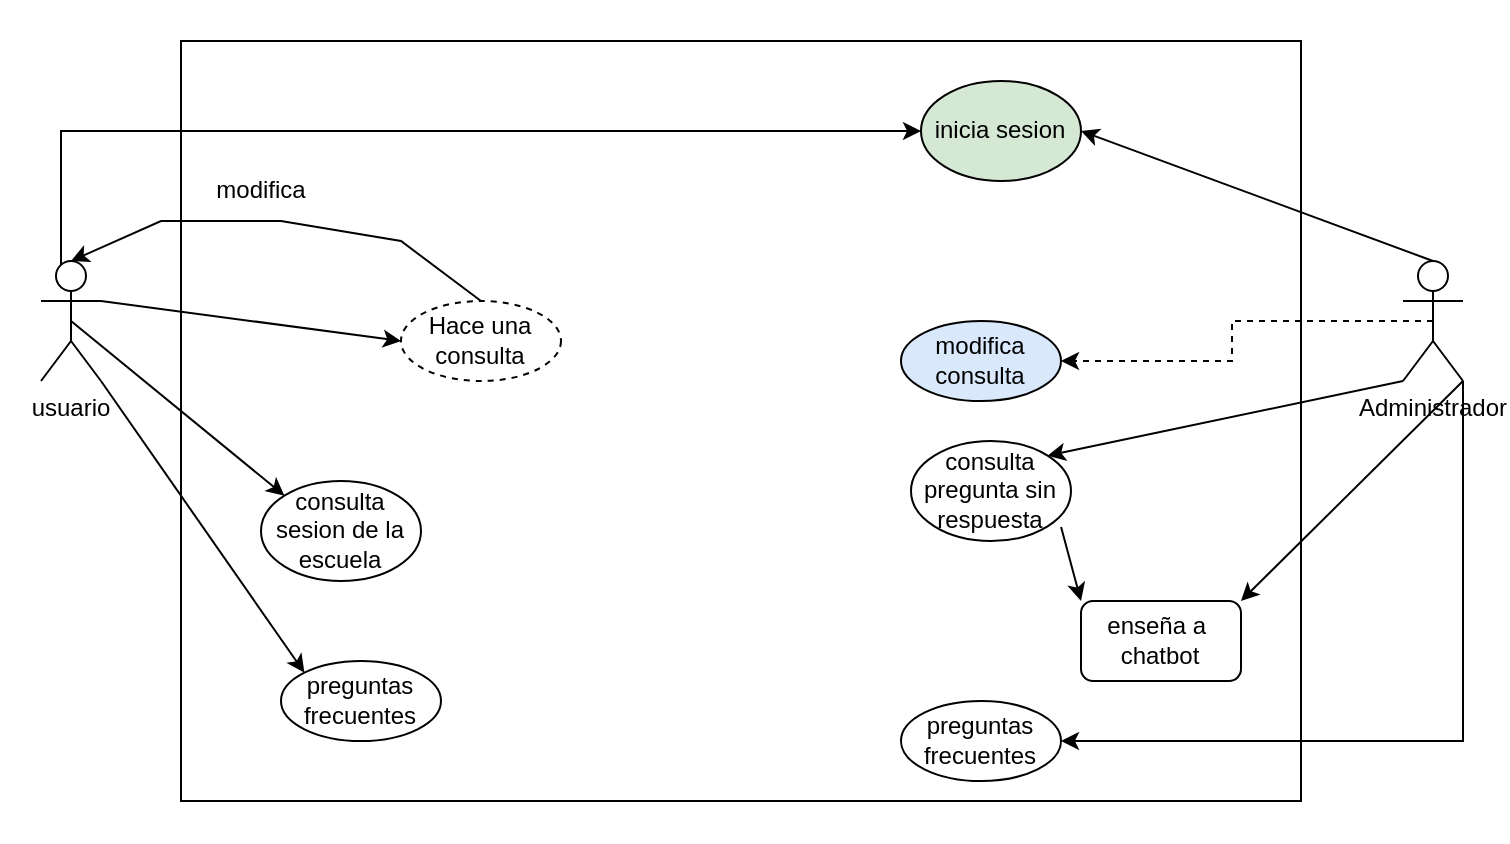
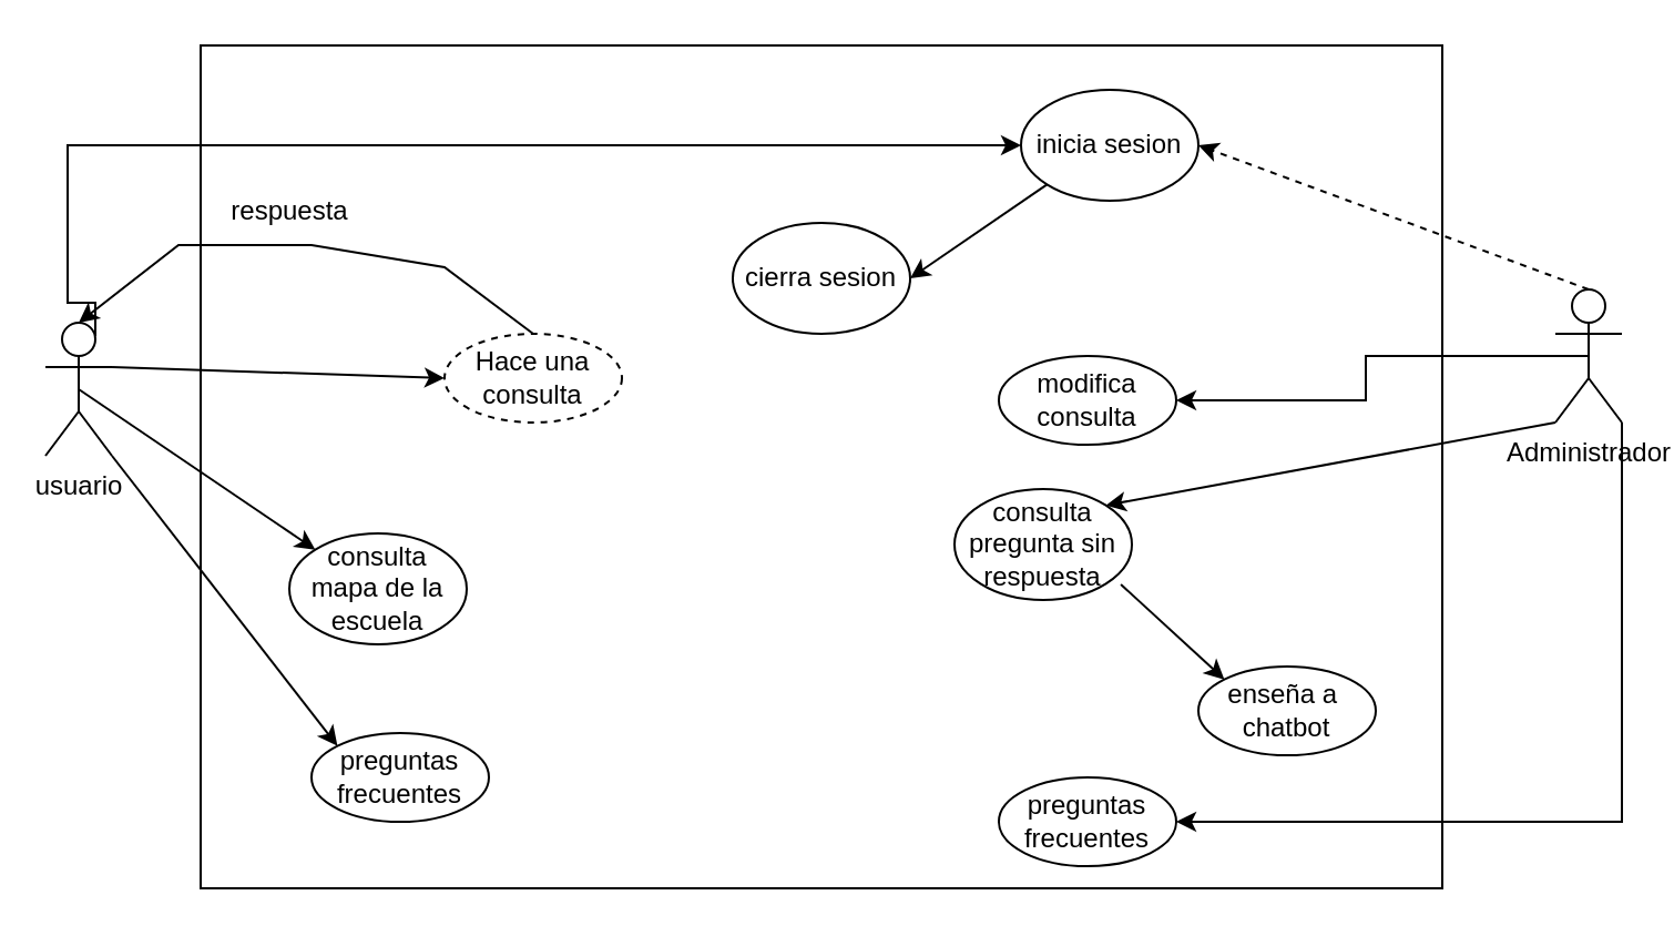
  <mxCell id="0" />
  <mxCell id="1" parent="0" />
  <mxCell id="2" value="" style="rounded=0;whiteSpace=wrap;html=1;" vertex="1" parent="1"><mxGeometry x="90" y="20" width="560" height="380" as="geometry" /></mxCell>
- <mxCell id="3" value="inicia sesion" style="ellipse;whiteSpace=wrap;html=1;fillColor=#d5e8d4;" vertex="1" parent="1"><mxGeometry x="460" y="40" width="80" height="50" as="geometry" /></mxCell>
+ <mxCell id="3" value="inicia sesion" style="ellipse;whiteSpace=wrap;html=1;" vertex="1" parent="1"><mxGeometry x="460" y="40" width="80" height="50" as="geometry" /></mxCell>
  <mxCell id="4" value="Hace una consulta" style="ellipse;whiteSpace=wrap;html=1;dashed=1;" vertex="1" parent="1"><mxGeometry x="200" y="150" width="80" height="40" as="geometry" /></mxCell>
  <mxCell id="5" style="edgeStyle=orthogonalEdgeStyle;rounded=0;orthogonalLoop=1;jettySize=auto;html=1;exitX=0.75;exitY=0.1;exitDx=0;exitDy=0;exitPerimeter=0;entryX=0;entryY=0.5;entryDx=0;entryDy=0;" edge="1" parent="1" source="6" target="3"><mxGeometry relative="1" as="geometry"><Array as="points"><mxPoint x="30" y="136" /><mxPoint x="30" y="65" /></Array></mxGeometry></mxCell>
- <mxCell id="6" value="usuario" style="shape=umlActor;verticalLabelPosition=bottom;verticalAlign=top;html=1;outlineConnect=0;" vertex="1" parent="1"><mxGeometry x="20" y="130" width="30" height="60" as="geometry" /></mxCell>
+ <mxCell id="6" value="usuario" style="shape=umlActor;verticalLabelPosition=bottom;verticalAlign=top;html=1;outlineConnect=0;" vertex="1" parent="1"><mxGeometry x="20" y="145" width="30" height="60" as="geometry" /></mxCell>
  <mxCell id="7" style="edgeStyle=orthogonalEdgeStyle;rounded=0;orthogonalLoop=1;jettySize=auto;html=1;exitX=1;exitY=1;exitDx=0;exitDy=0;exitPerimeter=0;entryX=1;entryY=0.5;entryDx=0;entryDy=0;" edge="1" parent="1" source="9" target="24"><mxGeometry relative="1" as="geometry" /></mxCell>
- <mxCell id="8" style="edgeStyle=orthogonalEdgeStyle;rounded=0;orthogonalLoop=1;jettySize=auto;html=1;exitX=0.5;exitY=0.5;exitDx=0;exitDy=0;exitPerimeter=0;dashed=1;" edge="1" parent="1" source="9" target="23"><mxGeometry relative="1" as="geometry" /></mxCell>
+ <mxCell id="8" style="edgeStyle=orthogonalEdgeStyle;rounded=0;orthogonalLoop=1;jettySize=auto;html=1;exitX=0.5;exitY=0.5;exitDx=0;exitDy=0;exitPerimeter=0;" edge="1" parent="1" source="9" target="23"><mxGeometry relative="1" as="geometry" /></mxCell>
  <mxCell id="9" value="Administrador" style="shape=umlActor;verticalLabelPosition=bottom;verticalAlign=top;html=1;outlineConnect=0;" vertex="1" parent="1"><mxGeometry x="701" y="130" width="30" height="60" as="geometry" /></mxCell>
- <mxCell id="10" value="consulta sesion de la escuela" style="ellipse;whiteSpace=wrap;html=1;" vertex="1" parent="1"><mxGeometry x="130" y="240" width="80" height="50" as="geometry" /></mxCell>
+ <mxCell id="10" value="consulta mapa de la escuela" style="ellipse;whiteSpace=wrap;html=1;" vertex="1" parent="1"><mxGeometry x="130" y="240" width="80" height="50" as="geometry" /></mxCell>
  <mxCell id="11" value="preguntas frecuentes" style="ellipse;whiteSpace=wrap;html=1;" vertex="1" parent="1"><mxGeometry x="140" y="330" width="80" height="40" as="geometry" /></mxCell>
- <mxCell id="12" value="enseña a&amp;nbsp;&lt;div&gt;chatbot&lt;/div&gt;" style="whiteSpace=wrap;html=1;rounded=1;" vertex="1" parent="1"><mxGeometry x="540" y="300" width="80" height="40" as="geometry" /></mxCell>
- <mxCell id="13" value="consulta pregunta sin respuesta" style="ellipse;whiteSpace=wrap;html=1;" vertex="1" parent="1"><mxGeometry x="455" y="220" width="80" height="50" as="geometry" /></mxCell>
- <mxCell id="14" value="" style="edgeStyle=none;orthogonalLoop=1;jettySize=auto;html=1;rounded=0;entryX=1;entryY=0.5;entryDx=0;entryDy=0;exitX=0.5;exitY=0;exitDx=0;exitDy=0;exitPerimeter=0;" edge="1" parent="1" source="9" target="3"><mxGeometry width="100" relative="1" as="geometry"><mxPoint x="360" y="250" as="sourcePoint" /><mxPoint x="460" y="250" as="targetPoint" /><Array as="points" /></mxGeometry></mxCell>
+ <mxCell id="12" value="enseña a&amp;nbsp;&lt;div&gt;chatbot&lt;/div&gt;" style="ellipse;whiteSpace=wrap;html=1;" vertex="1" parent="1"><mxGeometry x="540" y="300" width="80" height="40" as="geometry" /></mxCell>
+ <mxCell id="13" value="consulta pregunta sin respuesta" style="ellipse;whiteSpace=wrap;html=1;" vertex="1" parent="1"><mxGeometry x="430" y="220" width="80" height="50" as="geometry" /></mxCell>
+ <mxCell id="14" value="" style="edgeStyle=none;orthogonalLoop=1;jettySize=auto;html=1;rounded=0;entryX=1;entryY=0.5;entryDx=0;entryDy=0;exitX=0.5;exitY=0;exitDx=0;exitDy=0;exitPerimeter=0;dashed=1;" edge="1" parent="1" source="9" target="3"><mxGeometry width="100" relative="1" as="geometry"><mxPoint x="360" y="250" as="sourcePoint" /><mxPoint x="460" y="250" as="targetPoint" /><Array as="points" /></mxGeometry></mxCell>
  <mxCell id="15" value="" style="edgeStyle=none;orthogonalLoop=1;jettySize=auto;html=1;rounded=0;exitX=0;exitY=1;exitDx=0;exitDy=0;exitPerimeter=0;entryX=1;entryY=0;entryDx=0;entryDy=0;" edge="1" parent="1" source="9" target="13"><mxGeometry width="100" relative="1" as="geometry"><mxPoint x="360" y="250" as="sourcePoint" /><mxPoint x="460" y="250" as="targetPoint" /><Array as="points" /></mxGeometry></mxCell>
  <mxCell id="16" value="" style="edgeStyle=none;orthogonalLoop=1;jettySize=auto;html=1;rounded=0;exitX=0.938;exitY=0.86;exitDx=0;exitDy=0;exitPerimeter=0;entryX=0;entryY=0;entryDx=0;entryDy=0;" edge="1" parent="1" source="13" target="12"><mxGeometry width="100" relative="1" as="geometry"><mxPoint x="360" y="250" as="sourcePoint" /><mxPoint x="460" y="250" as="targetPoint" /><Array as="points" /></mxGeometry></mxCell>
  <mxCell id="17" value="" style="edgeStyle=none;orthogonalLoop=1;jettySize=auto;html=1;rounded=0;exitX=1;exitY=1;exitDx=0;exitDy=0;exitPerimeter=0;entryX=0;entryY=0;entryDx=0;entryDy=0;" edge="1" parent="1" source="6" target="11"><mxGeometry width="100" relative="1" as="geometry"><mxPoint x="360" y="250" as="sourcePoint" /><mxPoint x="460" y="250" as="targetPoint" /><Array as="points" /></mxGeometry></mxCell>
  <mxCell id="18" value="" style="edgeStyle=none;orthogonalLoop=1;jettySize=auto;html=1;rounded=0;exitX=0.5;exitY=0.5;exitDx=0;exitDy=0;exitPerimeter=0;entryX=0;entryY=0;entryDx=0;entryDy=0;" edge="1" parent="1" source="6" target="10"><mxGeometry width="100" relative="1" as="geometry"><mxPoint x="360" y="250" as="sourcePoint" /><mxPoint x="460" y="250" as="targetPoint" /><Array as="points" /></mxGeometry></mxCell>
  <mxCell id="19" value="" style="edgeStyle=none;orthogonalLoop=1;jettySize=auto;html=1;rounded=0;exitX=0.5;exitY=0;exitDx=0;exitDy=0;entryX=0.5;entryY=0;entryDx=0;entryDy=0;entryPerimeter=0;" edge="1" parent="1" source="4" target="6"><mxGeometry width="100" relative="1" as="geometry"><mxPoint x="360" y="250" as="sourcePoint" /><mxPoint x="460" y="250" as="targetPoint" /><Array as="points"><mxPoint x="200" y="120" /><mxPoint x="140" y="110" /><mxPoint x="80" y="110" /></Array></mxGeometry></mxCell>
- <mxCell id="20" value="modifica" style="text;html=1;align=center;verticalAlign=middle;resizable=0;points=[];autosize=1;strokeColor=none;fillColor=none;" vertex="1" parent="1"><mxGeometry x="90" y="80" width="80" height="30" as="geometry" /></mxCell>
+ <mxCell id="20" value="respuesta" style="text;html=1;align=center;verticalAlign=middle;resizable=0;points=[];autosize=1;strokeColor=none;fillColor=none;" vertex="1" parent="1"><mxGeometry x="90" y="80" width="80" height="30" as="geometry" /></mxCell>
  <mxCell id="21" value="" style="edgeStyle=none;orthogonalLoop=1;jettySize=auto;html=1;rounded=0;exitX=1;exitY=0.333;exitDx=0;exitDy=0;exitPerimeter=0;entryX=0;entryY=0.5;entryDx=0;entryDy=0;" edge="1" parent="1" source="6" target="4"><mxGeometry width="100" relative="1" as="geometry"><mxPoint x="360" y="250" as="sourcePoint" /><mxPoint x="460" y="250" as="targetPoint" /><Array as="points" /></mxGeometry></mxCell>
- <mxCell id="22" value="" style="edgeStyle=none;orthogonalLoop=1;jettySize=auto;html=1;rounded=0;exitX=1;exitY=1;exitDx=0;exitDy=0;exitPerimeter=0;entryX=1;entryY=0;entryDx=0;entryDy=0;" edge="1" parent="1" source="9" target="12"><mxGeometry width="100" relative="1" as="geometry"><mxPoint x="360" y="250" as="sourcePoint" /><mxPoint x="460" y="250" as="targetPoint" /><Array as="points" /></mxGeometry></mxCell>
- <mxCell id="23" value="modifica consulta" style="ellipse;whiteSpace=wrap;html=1;fillColor=#dae8fc;" vertex="1" parent="1"><mxGeometry x="450" y="160" width="80" height="40" as="geometry" /></mxCell>
+ <mxCell id="23" value="modifica consulta" style="ellipse;whiteSpace=wrap;html=1;" vertex="1" parent="1"><mxGeometry x="450" y="160" width="80" height="40" as="geometry" /></mxCell>
  <mxCell id="24" value="preguntas frecuentes" style="ellipse;whiteSpace=wrap;html=1;" vertex="1" parent="1"><mxGeometry x="450" y="350" width="80" height="40" as="geometry" /></mxCell>
+ <mxCell id="25" value="cierra sesion" style="ellipse;whiteSpace=wrap;html=1;" vertex="1" parent="1"><mxGeometry x="330" y="100" width="80" height="50" as="geometry" /></mxCell>
+ <mxCell id="26" value="" style="edgeStyle=none;orthogonalLoop=1;jettySize=auto;html=1;rounded=0;exitX=0;exitY=1;exitDx=0;exitDy=0;entryX=1;entryY=0.5;entryDx=0;entryDy=0;" edge="1" parent="1" source="3" target="25"><mxGeometry width="100" relative="1" as="geometry"><mxPoint x="290" y="250" as="sourcePoint" /><mxPoint x="390" y="250" as="targetPoint" /><Array as="points" /></mxGeometry></mxCell>
